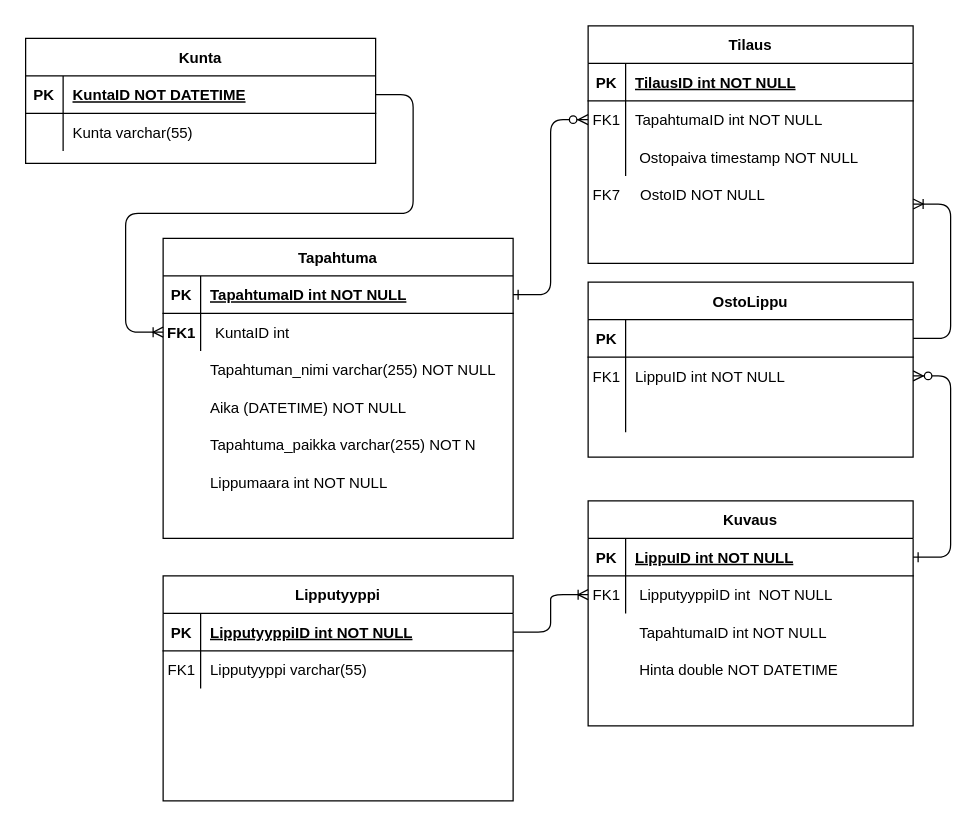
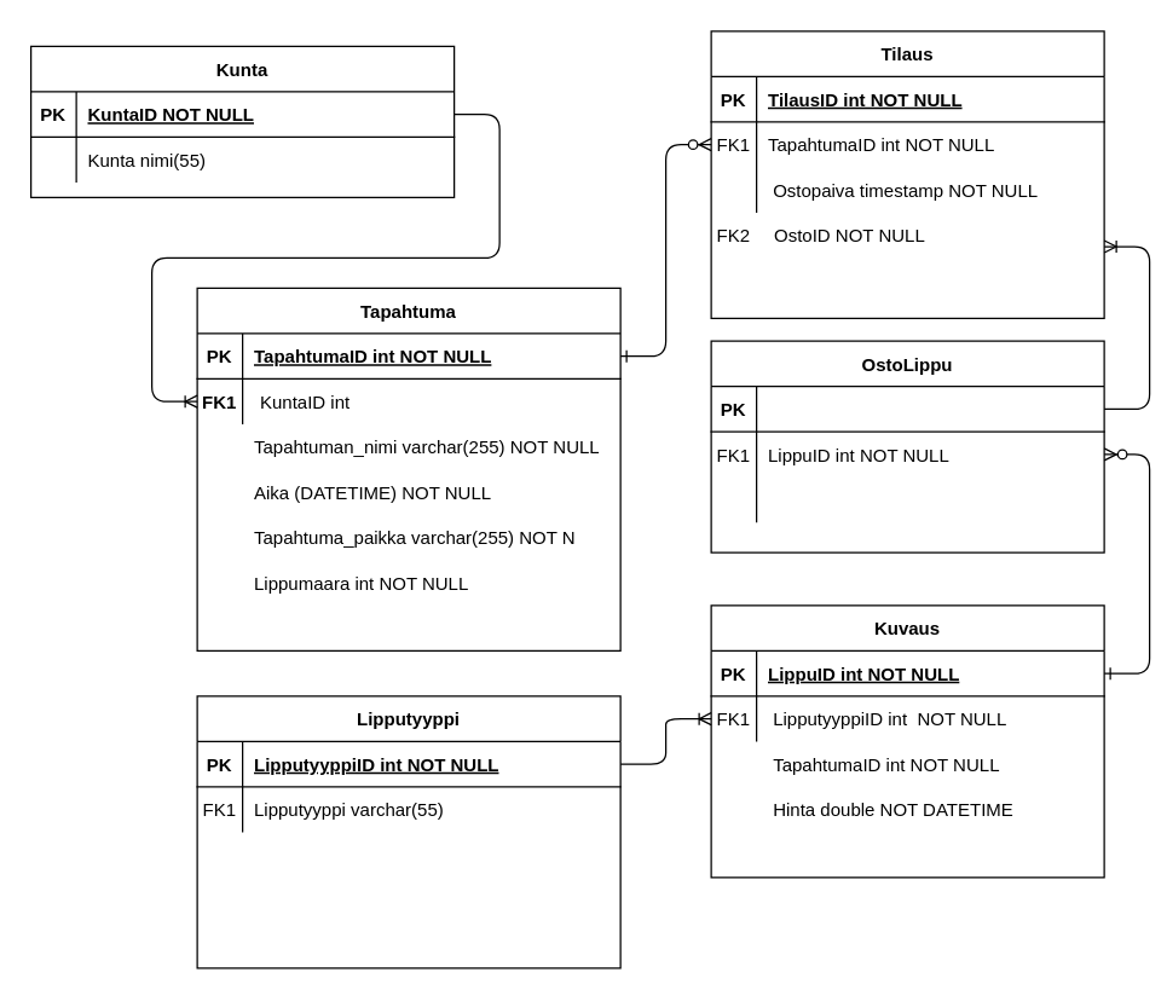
  <mxCell id="0" />
  <mxCell id="1" parent="0" />
  <mxCell id="2" value="" style="edgeStyle=entityRelationEdgeStyle;endArrow=ERzeroToMany;startArrow=ERone;endFill=1;startFill=0;" parent="1" source="21" target="7" edge="1"><mxGeometry width="100" height="100" relative="1" as="geometry"><mxPoint x="270" y="720" as="sourcePoint" /><mxPoint x="370" y="620" as="targetPoint" /></mxGeometry></mxCell>
  <mxCell id="3" value="Tilaus" style="shape=table;startSize=30;container=1;collapsible=1;childLayout=tableLayout;fixedRows=1;rowLines=0;fontStyle=1;align=center;resizeLast=1;" parent="1" vertex="1"><mxGeometry x="470" y="20" width="260" height="190" as="geometry" /></mxCell>
  <mxCell id="4" value="" style="shape=partialRectangle;collapsible=0;dropTarget=0;pointerEvents=0;fillColor=none;points=[[0,0.5],[1,0.5]];portConstraint=eastwest;top=0;left=0;right=0;bottom=1;" parent="3" vertex="1"><mxGeometry y="30" width="260" height="30" as="geometry" /></mxCell>
  <mxCell id="5" value="PK" style="shape=partialRectangle;overflow=hidden;connectable=0;fillColor=none;top=0;left=0;bottom=0;right=0;fontStyle=1;" parent="4" vertex="1"><mxGeometry width="30" height="30" as="geometry" /></mxCell>
  <mxCell id="6" value="TilausID int NOT NULL " style="shape=partialRectangle;overflow=hidden;connectable=0;fillColor=none;top=0;left=0;bottom=0;right=0;align=left;spacingLeft=6;fontStyle=5;" parent="4" vertex="1"><mxGeometry x="30" width="230" height="30" as="geometry" /></mxCell>
  <mxCell id="7" value="" style="shape=partialRectangle;collapsible=0;dropTarget=0;pointerEvents=0;fillColor=none;points=[[0,0.5],[1,0.5]];portConstraint=eastwest;top=0;left=0;right=0;bottom=0;" parent="3" vertex="1"><mxGeometry y="60" width="260" height="30" as="geometry" /></mxCell>
  <mxCell id="8" value="FK1" style="shape=partialRectangle;overflow=hidden;connectable=0;fillColor=none;top=0;left=0;bottom=0;right=0;" parent="7" vertex="1"><mxGeometry width="30" height="30" as="geometry" /></mxCell>
  <mxCell id="9" value="TapahtumaID int NOT NULL" style="shape=partialRectangle;overflow=hidden;connectable=0;fillColor=none;top=0;left=0;bottom=0;right=0;align=left;spacingLeft=6;" parent="7" vertex="1"><mxGeometry x="30" width="230" height="30" as="geometry" /></mxCell>
  <mxCell id="10" value="" style="shape=partialRectangle;collapsible=0;dropTarget=0;pointerEvents=0;fillColor=none;points=[[0,0.5],[1,0.5]];portConstraint=eastwest;top=0;left=0;right=0;bottom=0;" parent="3" vertex="1"><mxGeometry y="90" width="260" height="30" as="geometry" /></mxCell>
  <mxCell id="11" value="" style="shape=partialRectangle;overflow=hidden;connectable=0;fillColor=none;top=0;left=0;bottom=0;right=0;" parent="10" vertex="1"><mxGeometry width="30" height="30" as="geometry" /></mxCell>
  <mxCell id="12" value=" Ostopaiva timestamp NOT NULL" style="shape=partialRectangle;overflow=hidden;connectable=0;fillColor=none;top=0;left=0;bottom=0;right=0;align=left;spacingLeft=6;" parent="10" vertex="1"><mxGeometry x="30" width="230" height="30" as="geometry" /></mxCell>
  <mxCell id="13" value="Kuvaus" style="shape=table;startSize=30;container=1;collapsible=1;childLayout=tableLayout;fixedRows=1;rowLines=0;fontStyle=1;align=center;resizeLast=1;" parent="1" vertex="1"><mxGeometry x="470" y="400" width="260" height="180" as="geometry" /></mxCell>
  <mxCell id="14" value="" style="shape=partialRectangle;collapsible=0;dropTarget=0;pointerEvents=0;fillColor=none;points=[[0,0.5],[1,0.5]];portConstraint=eastwest;top=0;left=0;right=0;bottom=1;" parent="13" vertex="1"><mxGeometry y="30" width="260" height="30" as="geometry" /></mxCell>
  <mxCell id="15" value="PK" style="shape=partialRectangle;overflow=hidden;connectable=0;fillColor=none;top=0;left=0;bottom=0;right=0;fontStyle=1;" parent="14" vertex="1"><mxGeometry width="30" height="30" as="geometry" /></mxCell>
  <mxCell id="16" value="LippuID int NOT NULL " style="shape=partialRectangle;overflow=hidden;connectable=0;fillColor=none;top=0;left=0;bottom=0;right=0;align=left;spacingLeft=6;fontStyle=5;" parent="14" vertex="1"><mxGeometry x="30" width="230" height="30" as="geometry" /></mxCell>
  <mxCell id="17" value="" style="shape=partialRectangle;collapsible=0;dropTarget=0;pointerEvents=0;fillColor=none;points=[[0,0.5],[1,0.5]];portConstraint=eastwest;top=0;left=0;right=0;bottom=0;" parent="13" vertex="1"><mxGeometry y="60" width="260" height="30" as="geometry" /></mxCell>
  <mxCell id="18" value="FK1" style="shape=partialRectangle;overflow=hidden;connectable=0;fillColor=none;top=0;left=0;bottom=0;right=0;" parent="17" vertex="1"><mxGeometry width="30" height="30" as="geometry" /></mxCell>
  <mxCell id="19" value="" style="shape=partialRectangle;overflow=hidden;connectable=0;fillColor=none;top=0;left=0;bottom=0;right=0;align=left;spacingLeft=6;" parent="17" vertex="1"><mxGeometry x="30" width="230" height="30" as="geometry" /></mxCell>
  <mxCell id="20" value="Tapahtuma" style="shape=table;startSize=30;container=1;collapsible=1;childLayout=tableLayout;fixedRows=1;rowLines=0;fontStyle=1;align=center;resizeLast=1;" parent="1" vertex="1"><mxGeometry x="130" y="190" width="280" height="240" as="geometry" /></mxCell>
  <mxCell id="21" value="" style="shape=partialRectangle;collapsible=0;dropTarget=0;pointerEvents=0;fillColor=none;points=[[0,0.5],[1,0.5]];portConstraint=eastwest;top=0;left=0;right=0;bottom=1;" parent="20" vertex="1"><mxGeometry y="30" width="280" height="30" as="geometry" /></mxCell>
  <mxCell id="22" value="PK" style="shape=partialRectangle;overflow=hidden;connectable=0;fillColor=none;top=0;left=0;bottom=0;right=0;fontStyle=1;" parent="21" vertex="1"><mxGeometry width="30" height="30" as="geometry" /></mxCell>
  <mxCell id="23" value="TapahtumaID int NOT NULL " style="shape=partialRectangle;overflow=hidden;connectable=0;fillColor=none;top=0;left=0;bottom=0;right=0;align=left;spacingLeft=6;fontStyle=5;" parent="21" vertex="1"><mxGeometry x="30" width="250" height="30" as="geometry" /></mxCell>
  <mxCell id="24" value="" style="shape=partialRectangle;collapsible=0;dropTarget=0;pointerEvents=0;fillColor=none;points=[[0,0.5],[1,0.5]];portConstraint=eastwest;top=0;left=0;right=0;bottom=0;" parent="20" vertex="1"><mxGeometry y="60" width="280" height="30" as="geometry" /></mxCell>
  <mxCell id="25" value="" style="shape=partialRectangle;overflow=hidden;connectable=0;fillColor=none;top=0;left=0;bottom=0;right=0;" parent="24" vertex="1"><mxGeometry width="30" height="30" as="geometry" /></mxCell>
  <mxCell id="26" value="" style="shape=partialRectangle;overflow=hidden;connectable=0;fillColor=none;top=0;left=0;bottom=0;right=0;align=left;spacingLeft=6;" parent="24" vertex="1"><mxGeometry x="30" width="250" height="30" as="geometry" /></mxCell>
  <mxCell id="27" value="Kunta" style="shape=table;startSize=30;container=1;collapsible=1;childLayout=tableLayout;fixedRows=1;rowLines=0;fontStyle=1;align=center;resizeLast=1;" vertex="1" parent="1"><mxGeometry x="20" y="30" width="280" height="100" as="geometry" /></mxCell>
  <mxCell id="28" value="" style="shape=partialRectangle;collapsible=0;dropTarget=0;pointerEvents=0;fillColor=none;points=[[0,0.5],[1,0.5]];portConstraint=eastwest;top=0;left=0;right=0;bottom=1;" vertex="1" parent="27"><mxGeometry y="30" width="280" height="30" as="geometry" /></mxCell>
  <mxCell id="29" value="PK" style="shape=partialRectangle;overflow=hidden;connectable=0;fillColor=none;top=0;left=0;bottom=0;right=0;fontStyle=1;" vertex="1" parent="28"><mxGeometry width="30" height="30" as="geometry" /></mxCell>
- <mxCell id="30" value="KuntaID NOT DATETIME " style="shape=partialRectangle;overflow=hidden;connectable=0;fillColor=none;top=0;left=0;bottom=0;right=0;align=left;spacingLeft=6;fontStyle=5;" vertex="1" parent="28"><mxGeometry x="30" width="250" height="30" as="geometry" /></mxCell>
+ <mxCell id="30" value="KuntaID NOT NULL " style="shape=partialRectangle;overflow=hidden;connectable=0;fillColor=none;top=0;left=0;bottom=0;right=0;align=left;spacingLeft=6;fontStyle=5;" vertex="1" parent="28"><mxGeometry x="30" width="250" height="30" as="geometry" /></mxCell>
  <mxCell id="31" value="" style="shape=partialRectangle;collapsible=0;dropTarget=0;pointerEvents=0;fillColor=none;points=[[0,0.5],[1,0.5]];portConstraint=eastwest;top=0;left=0;right=0;bottom=0;" vertex="1" parent="27"><mxGeometry y="60" width="280" height="30" as="geometry" /></mxCell>
  <mxCell id="32" value="" style="shape=partialRectangle;overflow=hidden;connectable=0;fillColor=none;top=0;left=0;bottom=0;right=0;" vertex="1" parent="31"><mxGeometry width="30" height="30" as="geometry" /></mxCell>
- <mxCell id="33" value="Kunta varchar(55)" style="shape=partialRectangle;overflow=hidden;connectable=0;fillColor=none;top=0;left=0;bottom=0;right=0;align=left;spacingLeft=6;" vertex="1" parent="31"><mxGeometry x="30" width="250" height="30" as="geometry" /></mxCell>
+ <mxCell id="33" value="Kunta nimi(55)" style="shape=partialRectangle;overflow=hidden;connectable=0;fillColor=none;top=0;left=0;bottom=0;right=0;align=left;spacingLeft=6;" vertex="1" parent="31"><mxGeometry x="30" width="250" height="30" as="geometry" /></mxCell>
  <mxCell id="34" value="" style="shape=partialRectangle;collapsible=0;dropTarget=0;pointerEvents=0;fillColor=none;points=[[0,0.5],[1,0.5]];portConstraint=eastwest;top=0;left=0;right=0;bottom=0;" vertex="1" parent="1"><mxGeometry x="130" y="340" width="250" height="30" as="geometry" /></mxCell>
  <mxCell id="35" value="" style="shape=partialRectangle;overflow=hidden;connectable=0;fillColor=none;top=0;left=0;bottom=0;right=0;" vertex="1" parent="34"><mxGeometry width="30" height="30" as="geometry" /></mxCell>
  <mxCell id="36" value="Tapahtuma_paikka varchar(255) NOT NULL" style="shape=partialRectangle;overflow=hidden;connectable=0;fillColor=none;top=0;left=0;bottom=0;right=0;align=left;spacingLeft=6;" vertex="1" parent="34"><mxGeometry x="30" width="220" height="30" as="geometry" /></mxCell>
  <mxCell id="37" value="KuntaID int" style="shape=partialRectangle;collapsible=0;dropTarget=0;pointerEvents=0;fillColor=none;points=[[0,0.5],[1,0.5]];portConstraint=eastwest;top=0;left=0;right=0;bottom=0;align=left;" vertex="1" parent="1"><mxGeometry x="170" y="250" width="250" height="30" as="geometry" /></mxCell>
  <mxCell id="38" value="" style="shape=partialRectangle;collapsible=0;dropTarget=0;pointerEvents=0;fillColor=none;points=[[0,0.5],[1,0.5]];portConstraint=eastwest;top=0;left=0;right=0;bottom=0;" vertex="1" parent="1"><mxGeometry x="130" y="370" width="250" height="30" as="geometry" /></mxCell>
  <mxCell id="39" value="" style="shape=partialRectangle;overflow=hidden;connectable=0;fillColor=none;top=0;left=0;bottom=0;right=0;" vertex="1" parent="38"><mxGeometry width="30" height="30" as="geometry" /></mxCell>
  <mxCell id="40" value="Lippumaara int NOT NULL" style="shape=partialRectangle;overflow=hidden;connectable=0;fillColor=none;top=0;left=0;bottom=0;right=0;align=left;spacingLeft=6;" vertex="1" parent="38"><mxGeometry x="30" width="220" height="30" as="geometry" /></mxCell>
  <mxCell id="41" value=" LipputyyppiID int  NOT NULL" style="shape=partialRectangle;overflow=hidden;connectable=0;fillColor=none;top=0;left=0;bottom=0;right=0;align=left;spacingLeft=6;" vertex="1" parent="1"><mxGeometry x="500" y="460" width="220" height="30" as="geometry" /></mxCell>
  <mxCell id="42" value=" Hinta double NOT DATETIME" style="shape=partialRectangle;overflow=hidden;connectable=0;fillColor=none;top=0;left=0;bottom=0;right=0;align=left;spacingLeft=6;" vertex="1" parent="1"><mxGeometry x="500" y="520" width="220" height="30" as="geometry" /></mxCell>
  <mxCell id="43" value="OstoLippu" style="shape=table;startSize=30;container=1;collapsible=1;childLayout=tableLayout;fixedRows=1;rowLines=0;fontStyle=1;align=center;resizeLast=1;" vertex="1" parent="1"><mxGeometry x="470" y="225" width="260" height="140" as="geometry" /></mxCell>
  <mxCell id="44" value="" style="shape=partialRectangle;collapsible=0;dropTarget=0;pointerEvents=0;fillColor=none;points=[[0,0.5],[1,0.5]];portConstraint=eastwest;top=0;left=0;right=0;bottom=1;" vertex="1" parent="43"><mxGeometry y="30" width="260" height="30" as="geometry" /></mxCell>
  <mxCell id="45" value="PK" style="shape=partialRectangle;overflow=hidden;connectable=0;fillColor=none;top=0;left=0;bottom=0;right=0;fontStyle=1;" vertex="1" parent="44"><mxGeometry width="30" height="30" as="geometry" /></mxCell>
  <mxCell id="46" value="" style="shape=partialRectangle;collapsible=0;dropTarget=0;pointerEvents=0;fillColor=none;points=[[0,0.5],[1,0.5]];portConstraint=eastwest;top=0;left=0;right=0;bottom=0;" vertex="1" parent="43"><mxGeometry y="60" width="260" height="30" as="geometry" /></mxCell>
  <mxCell id="47" value="FK1" style="shape=partialRectangle;overflow=hidden;connectable=0;fillColor=none;top=0;left=0;bottom=0;right=0;" vertex="1" parent="46"><mxGeometry width="30" height="30" as="geometry" /></mxCell>
  <mxCell id="48" value="LippuID int NOT NULL" style="shape=partialRectangle;overflow=hidden;connectable=0;fillColor=none;top=0;left=0;bottom=0;right=0;align=left;spacingLeft=6;" vertex="1" parent="46"><mxGeometry x="30" width="230" height="30" as="geometry" /></mxCell>
  <mxCell id="49" value="" style="shape=partialRectangle;collapsible=0;dropTarget=0;pointerEvents=0;fillColor=none;points=[[0,0.5],[1,0.5]];portConstraint=eastwest;top=0;left=0;right=0;bottom=0;" vertex="1" parent="43"><mxGeometry y="90" width="260" height="30" as="geometry" /></mxCell>
  <mxCell id="50" value="" style="shape=partialRectangle;overflow=hidden;connectable=0;fillColor=none;top=0;left=0;bottom=0;right=0;" vertex="1" parent="49"><mxGeometry width="30" height="30" as="geometry" /></mxCell>
  <mxCell id="51" value="" style="shape=partialRectangle;overflow=hidden;connectable=0;fillColor=none;top=0;left=0;bottom=0;right=0;align=left;spacingLeft=6;" vertex="1" parent="49"><mxGeometry x="30" width="230" height="30" as="geometry" /></mxCell>
  <mxCell id="52" value="" style="edgeStyle=entityRelationEdgeStyle;endArrow=ERzeroToMany;startArrow=ERone;endFill=1;startFill=0;" edge="1" parent="1" source="14" target="46"><mxGeometry width="100" height="100" relative="1" as="geometry"><mxPoint x="410" y="450" as="sourcePoint" /><mxPoint x="802" y="300" as="targetPoint" /></mxGeometry></mxCell>
  <mxCell id="53" value="Aika (DATETIME) NOT NULL" style="shape=partialRectangle;overflow=hidden;connectable=0;fillColor=none;top=0;left=0;bottom=0;right=0;align=left;spacingLeft=6;" vertex="1" parent="1"><mxGeometry x="160" y="310" width="220" height="30" as="geometry" /></mxCell>
  <mxCell id="54" value=" TapahtumaID int NOT NULL" style="shape=partialRectangle;overflow=hidden;connectable=0;fillColor=none;top=0;left=0;bottom=0;right=0;align=left;spacingLeft=6;" vertex="1" parent="1"><mxGeometry x="500" y="490" width="220" height="30" as="geometry" /></mxCell>
  <mxCell id="55" value="" style="edgeStyle=entityRelationEdgeStyle;fontSize=12;html=1;endArrow=ERoneToMany;entryX=1;entryY=0.75;entryDx=0;entryDy=0;exitX=1;exitY=0.5;exitDx=0;exitDy=0;" edge="1" parent="1" source="44" target="3"><mxGeometry width="100" height="100" relative="1" as="geometry"><mxPoint x="750" y="270" as="sourcePoint" /><mxPoint x="790" y="140" as="targetPoint" /></mxGeometry></mxCell>
  <mxCell id="56" value="" style="shape=partialRectangle;overflow=hidden;connectable=0;fillColor=none;top=0;left=0;bottom=0;right=0;align=left;spacingLeft=6;" vertex="1" parent="1"><mxGeometry x="500" y="550" width="220" height="30" as="geometry" /></mxCell>
  <mxCell id="57" value="OstoID NOT NULL" style="shape=partialRectangle;collapsible=0;dropTarget=0;pointerEvents=0;fillColor=none;points=[[0,0.5],[1,0.5]];portConstraint=eastwest;top=0;left=0;right=0;bottom=0;align=left;" vertex="1" parent="1"><mxGeometry x="510" y="140" width="240" height="30" as="geometry" /></mxCell>
  <mxCell id="58" value="Lipputyyppi" style="shape=table;startSize=30;container=1;collapsible=1;childLayout=tableLayout;fixedRows=1;rowLines=0;fontStyle=1;align=center;resizeLast=1;" vertex="1" parent="1"><mxGeometry x="130" y="460" width="280" height="180" as="geometry" /></mxCell>
  <mxCell id="59" value="" style="shape=partialRectangle;collapsible=0;dropTarget=0;pointerEvents=0;fillColor=none;points=[[0,0.5],[1,0.5]];portConstraint=eastwest;top=0;left=0;right=0;bottom=1;" vertex="1" parent="58"><mxGeometry y="30" width="280" height="30" as="geometry" /></mxCell>
  <mxCell id="60" value="PK" style="shape=partialRectangle;overflow=hidden;connectable=0;fillColor=none;top=0;left=0;bottom=0;right=0;fontStyle=1;" vertex="1" parent="59"><mxGeometry width="30" height="30" as="geometry" /></mxCell>
  <mxCell id="61" value="LipputyyppiID int NOT NULL " style="shape=partialRectangle;overflow=hidden;connectable=0;fillColor=none;top=0;left=0;bottom=0;right=0;align=left;spacingLeft=6;fontStyle=5;" vertex="1" parent="59"><mxGeometry x="30" width="250" height="30" as="geometry" /></mxCell>
  <mxCell id="62" value="" style="shape=partialRectangle;collapsible=0;dropTarget=0;pointerEvents=0;fillColor=none;points=[[0,0.5],[1,0.5]];portConstraint=eastwest;top=0;left=0;right=0;bottom=0;" vertex="1" parent="58"><mxGeometry y="60" width="280" height="30" as="geometry" /></mxCell>
  <mxCell id="63" value="FK1" style="shape=partialRectangle;overflow=hidden;connectable=0;fillColor=none;top=0;left=0;bottom=0;right=0;" vertex="1" parent="62"><mxGeometry width="30" height="30" as="geometry" /></mxCell>
  <mxCell id="64" value="Lipputyyppi varchar(55)" style="shape=partialRectangle;overflow=hidden;connectable=0;fillColor=none;top=0;left=0;bottom=0;right=0;align=left;spacingLeft=6;" vertex="1" parent="62"><mxGeometry x="30" width="250" height="30" as="geometry" /></mxCell>
  <mxCell id="65" value="" style="edgeStyle=entityRelationEdgeStyle;fontSize=12;html=1;endArrow=ERoneToMany;exitX=1;exitY=0.5;exitDx=0;exitDy=0;entryX=0;entryY=0.5;entryDx=0;entryDy=0;" edge="1" parent="1" source="59" target="17"><mxGeometry width="100" height="100" relative="1" as="geometry"><mxPoint x="350" y="360" as="sourcePoint" /><mxPoint x="460" y="480" as="targetPoint" /></mxGeometry></mxCell>
- <mxCell id="66" value="FK7" style="shape=partialRectangle;overflow=hidden;connectable=0;fillColor=none;top=0;left=0;bottom=0;right=0;" vertex="1" parent="1"><mxGeometry x="470" y="140" width="30" height="30" as="geometry" /></mxCell>
+ <mxCell id="66" value="FK2" style="shape=partialRectangle;overflow=hidden;connectable=0;fillColor=none;top=0;left=0;bottom=0;right=0;" vertex="1" parent="1"><mxGeometry x="470" y="140" width="30" height="30" as="geometry" /></mxCell>
  <mxCell id="67" value="FK1" style="shape=partialRectangle;overflow=hidden;connectable=0;fillColor=none;top=0;left=0;bottom=0;right=0;fontStyle=1;" vertex="1" parent="1"><mxGeometry x="130" y="250" width="30" height="30" as="geometry" /></mxCell>
  <mxCell id="68" value="" style="edgeStyle=entityRelationEdgeStyle;fontSize=12;html=1;endArrow=ERoneToMany;exitX=1;exitY=0.5;exitDx=0;exitDy=0;" edge="1" parent="1" source="28"><mxGeometry width="100" height="100" relative="1" as="geometry"><mxPoint x="-20" y="110" as="sourcePoint" /><mxPoint x="130" y="265" as="targetPoint" /></mxGeometry></mxCell>
  <mxCell id="69" value="Tapahtuman_nimi varchar(255) NOT NULL" style="shape=partialRectangle;overflow=hidden;connectable=0;fillColor=none;top=0;left=0;bottom=0;right=0;align=left;spacingLeft=6;" vertex="1" parent="1"><mxGeometry x="160" y="280" width="250" height="30" as="geometry" /></mxCell>
